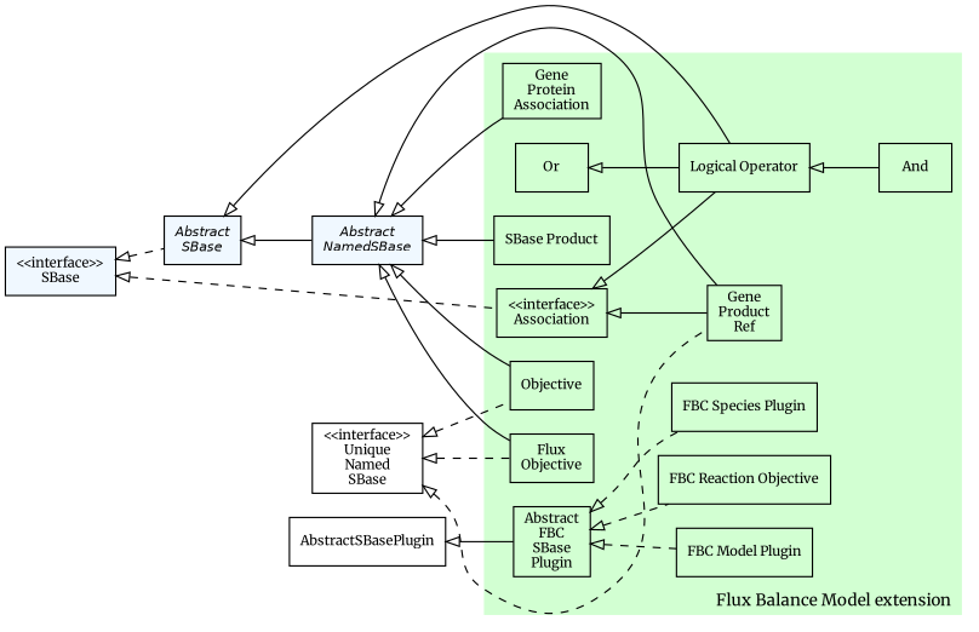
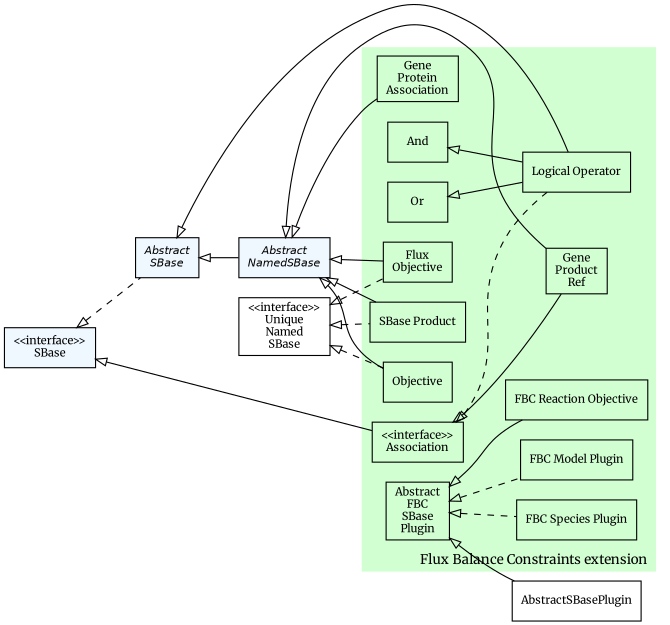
  strict digraph {
    fontname=Merriweather
    nodesep=0.25
    rankdir=LR
    ranksep=0.5
    node [fontname=Merriweather fontsize=10 shape=box]
    edge [arrowtail=empty dir=back fontname=Merriweather fontsize=10 labelfontname=Helvetica labelfontsize=10]
    n1 [label="<<interface>>\nAssociation"]
    n2 [label="Logical Operator"]
    n3 [label="Gene\nProduct\nRef"]
    n4 [label=And]
    n5 [label=Or]
    n6 [label="Abstract\nFBC\nSBase\nPlugin"]
    n7 [label="FBC Model Plugin"]
    n8 [label="FBC Reaction Objective"]
    n9 [label="FBC Species Plugin"]
    n10 [label="Flux\nObjective"]
    n11 [label="SBase Product"]
    n12 [label="Gene\nProtein\nAssociation"]
    n13 [label=Objective]
    n14 [fillcolor="#F0F8FF" label=<<font face="Helvetica-Oblique">Abstract<br/>NamedSBase</font>> style=filled]
    n15 [fillcolor="#F0F8FF" label=<<font face="Helvetica-Oblique">Abstract<br/>SBase</font>> style=filled]
    n16 [label="<<interface>>\nUnique\nNamed\nSBase"]
    n17 [fillcolor="#F0F8FF" label="<<interface>>\nSBase" style=filled]
    AbstractSBasePlugin
    subgraph cluster_1 {
      color="#ffffff"
      fillcolor="#d2ffd2"
      fontsize=12
-     label="Flux Balance Model extension"
+     label="Flux Balance Constraints extension"
      labeljust=r
      labelloc=b
      style=filled
      n1
      n2
      n3
      n4
      n5
      n6
      n7
      n8
      n9
      n10
      n11
      n12
      n13
    }
-   n1 -> n2 [style=solid]
+   n1 -> n2 [style=dashed]
    n1 -> n3 [style=solid]
-   n2 -> n4
+   n4 -> n2
    n5 -> n2
    n6 -> n7 [style=dashed]
-   n6 -> n8 [style=dashed]
+   n6 -> n8
    n6 -> n9 [style=dashed]
    n14 -> n3
    n14 -> n10
    n14 -> n11
    n14 -> n12
    n14 -> n13
    n15 -> n2
    n15 -> n14
    n16 -> n10 [style=dashed]
-   n16 -> n3 [style=dashed]
+   n16 -> n11 [style=dashed]
    n16 -> n13 [style=dashed]
-   n17 -> n1 [style=dashed]
+   n17 -> n1 [style=solid]
    n17 -> n15 [style=dashed]
-   AbstractSBasePlugin -> n6
+   n6 -> AbstractSBasePlugin
  }
